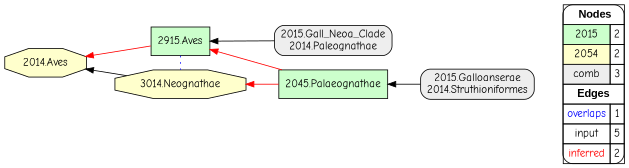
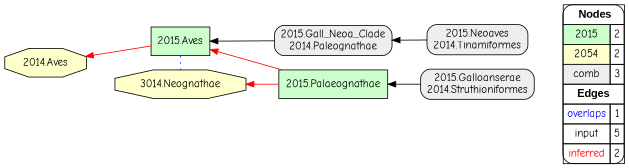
  digraph {
    fontname="Comic Neue"
    rankdir=RL
    node [fillcolor="#EEEEEE" fontname="Comic Neue" shape=box style="filled,rounded"]
    edge [arrowhead=normal color="#000000" constraint=true fontname="Comic Neue" penwidth=1 style=solid]
    n1 [fillcolor=white label=<   <TABLE BORDER="0" CELLBORDER="1" CELLSPACING="0" CELLPADDING="4">  <TR> <TD COLSPAN="2"><font face="Arial Black"> Nodes</font></TD> </TR>  <TR>   <TD bgcolor="#CCFFCC">2015</TD>   <TD>2</TD>   </TR>  <TR>   <TD bgcolor="#FFFFCC">2054</TD>   <TD>2</TD>   </TR>  <TR>   <TD bgcolor="#EEEEEE">comb</TD>   <TD>3</TD>   </TR>  <TR> <TD COLSPAN="2"><font face = "Arial Black"> Edges </font></TD> </TR>  <TR>   <TD><font color ="#0000FF">overlaps</font></TD>   <TD>1</TD>   </TR>  <TR>   <TD><font color ="#000000">input</font></TD>   <TD>5</TD>   </TR>  <TR>   <TD><font color ="#FF0000">inferred</font></TD>   <TD>2</TD>   </TR>  </TABLE>   > margin=0]
-   "2015.Palaeognathae" [fillcolor="#CCFFCC" style=filled label="2045.Palaeognathae"]
-   "2015.Aves" [fillcolor="#CCFFCC" style=filled label="2915.Aves"]
+   "2015.Palaeognathae" [fillcolor="#CCFFCC" style=filled]
+   "2015.Aves" [fillcolor="#CCFFCC" style=filled]
    n4 [fillcolor="#FFFFCC" label="3014.Neognathae" shape=octagon style=filled]
    "2014.Aves" [fillcolor="#FFFFCC" shape=octagon style=filled]
    "2015.Gall_Neoa_Clade\n2014.Paleognathae"
+   "2015.Neoaves\n2014.Tinamiformes"
    "2015.Galloanserae\n2014.Struthioniformes"
    subgraph sub_1 {
      rank=source
      n1
    }
    "2015.Palaeognathae" -> "2015.Aves" [color="#FF0000"]
    "2015.Palaeognathae" -> n4 [color="#FF0000"]
    "2015.Aves" -> n4 [arrowhead=none color="#0000FF" constraint=false style=dotted]
    "2015.Aves" -> "2014.Aves" [color="#FF0000"]
-   n4 -> "2014.Aves"
    "2015.Gall_Neoa_Clade\n2014.Paleognathae" -> "2015.Aves"
+   "2015.Neoaves\n2014.Tinamiformes" -> "2015.Gall_Neoa_Clade\n2014.Paleognathae"
    "2015.Galloanserae\n2014.Struthioniformes" -> "2015.Palaeognathae"
  }
